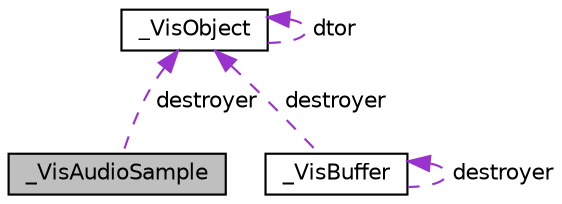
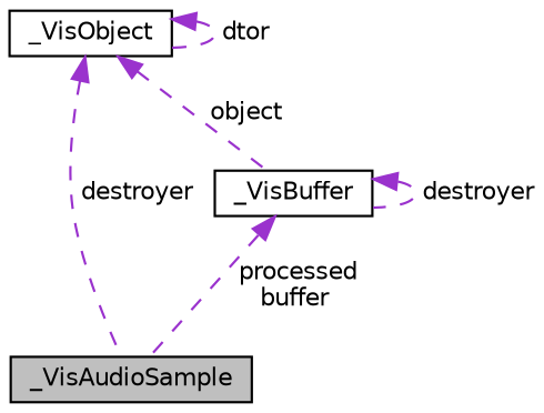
  digraph {
    node [color=black fillcolor=white fontname=Helvetica fontsize=10 shape=record style=filled]
    edge [color=darkorchid3 dir=back fontname=Helvetica fontsize=10 labelfontname=Helvetica labelfontsize=10 style=dashed]
    n1 [fillcolor=grey75 fontcolor=black height=0.2 label=_VisAudioSample width=0.4]
    n2 [height=0.2 label=_VisBuffer width=0.4]
    n3 [height=0.2 label=_VisObject width=0.4]
+   n2 -> n1 [label=" processed\nbuffer"]
    n2 -> n2 [label=" destroyer"]
    n3 -> n1 [label=" destroyer"]
-   n3 -> n2 [label=" destroyer"]
+   n3 -> n2 [label=" object"]
    n3 -> n3 [label=" dtor"]
  }
